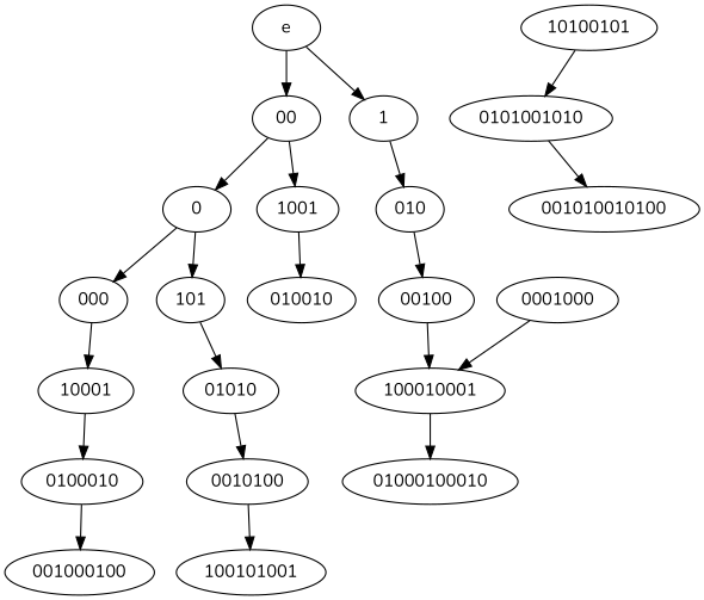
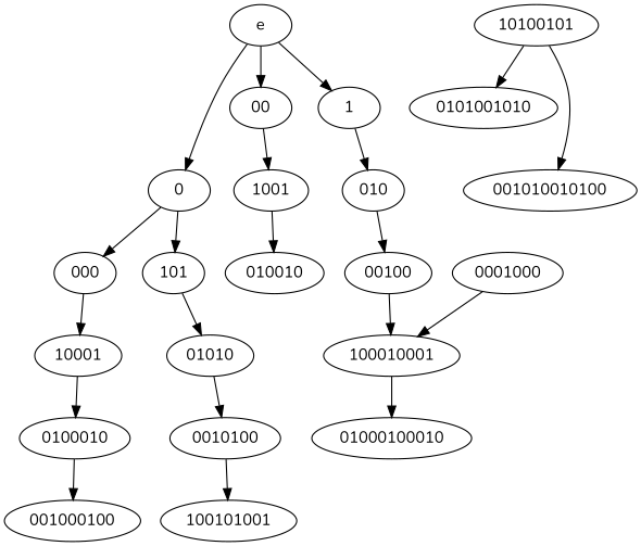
  digraph {
    fontname=Nunito
    node [fontname=Nunito]
    edge [fontname=Nunito]
    e
    0
    1
    00
    000
    101
    010
    1001
    10001
    01010
    00100
    010010
    0100010
    0010100
    001000100
    100101001
    100010001
    0001000
    01000100010
    10100101
    0101001010
    001010010100
-   00 -> 0
+   e -> 0
    e -> 1
    e -> 00
    0 -> 000
    0 -> 101
    1 -> 010
    00 -> 1001
    000 -> 10001
    101 -> 01010
    010 -> 00100
    1001 -> 010010
    10001 -> 0100010
    01010 -> 0010100
    00100 -> 100010001
    0100010 -> 001000100
    0010100 -> 100101001
    100010001 -> 01000100010
    0001000 -> 100010001
    10100101 -> 0101001010
-   0101001010 -> 001010010100
+   10100101 -> 001010010100
  }
